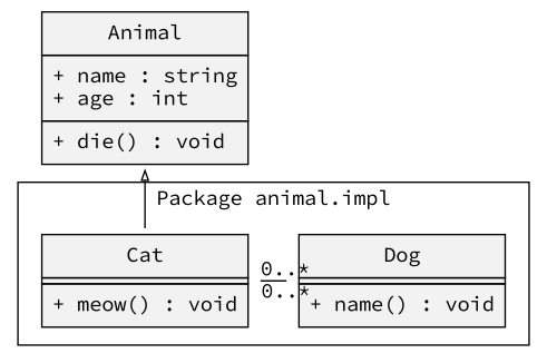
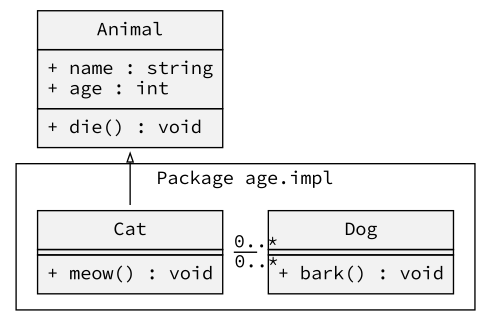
  digraph {
    compound=true
    fontname="Source Code Pro"
    node [fontname="Source Code Pro" shape=none]
    edge [arrowsize=0.65 dir=back fontname="Source Code Pro"]
-   n1 [label=<<TABLE BGCOLOR="gray95" BORDER="0" CELLBORDER="1" CELLSPACING="0" CELLPADDING="6"><TR><TD>Dog</TD></TR><TR><TD CELLPADDING="1"></TD></TR><TR><TD>+ name() : void</TD></TR></TABLE>>]
+   n1 [label=<<TABLE BGCOLOR="gray95" BORDER="0" CELLBORDER="1" CELLSPACING="0" CELLPADDING="6"><TR><TD>Dog</TD></TR><TR><TD CELLPADDING="1"></TD></TR><TR><TD>+ bark() : void</TD></TR></TABLE>>]
    n2 [label=<<TABLE BGCOLOR="gray95" BORDER="0" CELLBORDER="1" CELLSPACING="0" CELLPADDING="6"><TR><TD>Cat</TD></TR><TR><TD CELLPADDING="1"></TD></TR><TR><TD>+ meow() : void</TD></TR></TABLE>>]
    n3 [label=<<TABLE BGCOLOR="gray95" BORDER="0" CELLBORDER="1" CELLSPACING="0" CELLPADDING="6" ><TR><TD>Animal</TD></TR><TR><TD ALIGN="LEFT" BALIGN="LEFT">+ name : string<BR/>+ age : int</TD></TR><TR><TD ALIGN="LEFT" BALIGN="LEFT">+ die() : void</TD></TR></TABLE>>]
    subgraph cluster_1 {
-     label="Package animal.impl"
+     label="Package age.impl"
      n1
      n2
    }
    n2 -> n1 [arrowtail=none constraint=false headlabel="0..*" taillabel="0..*"]
    n3 -> n2 [arrowtail=empty]
  }
